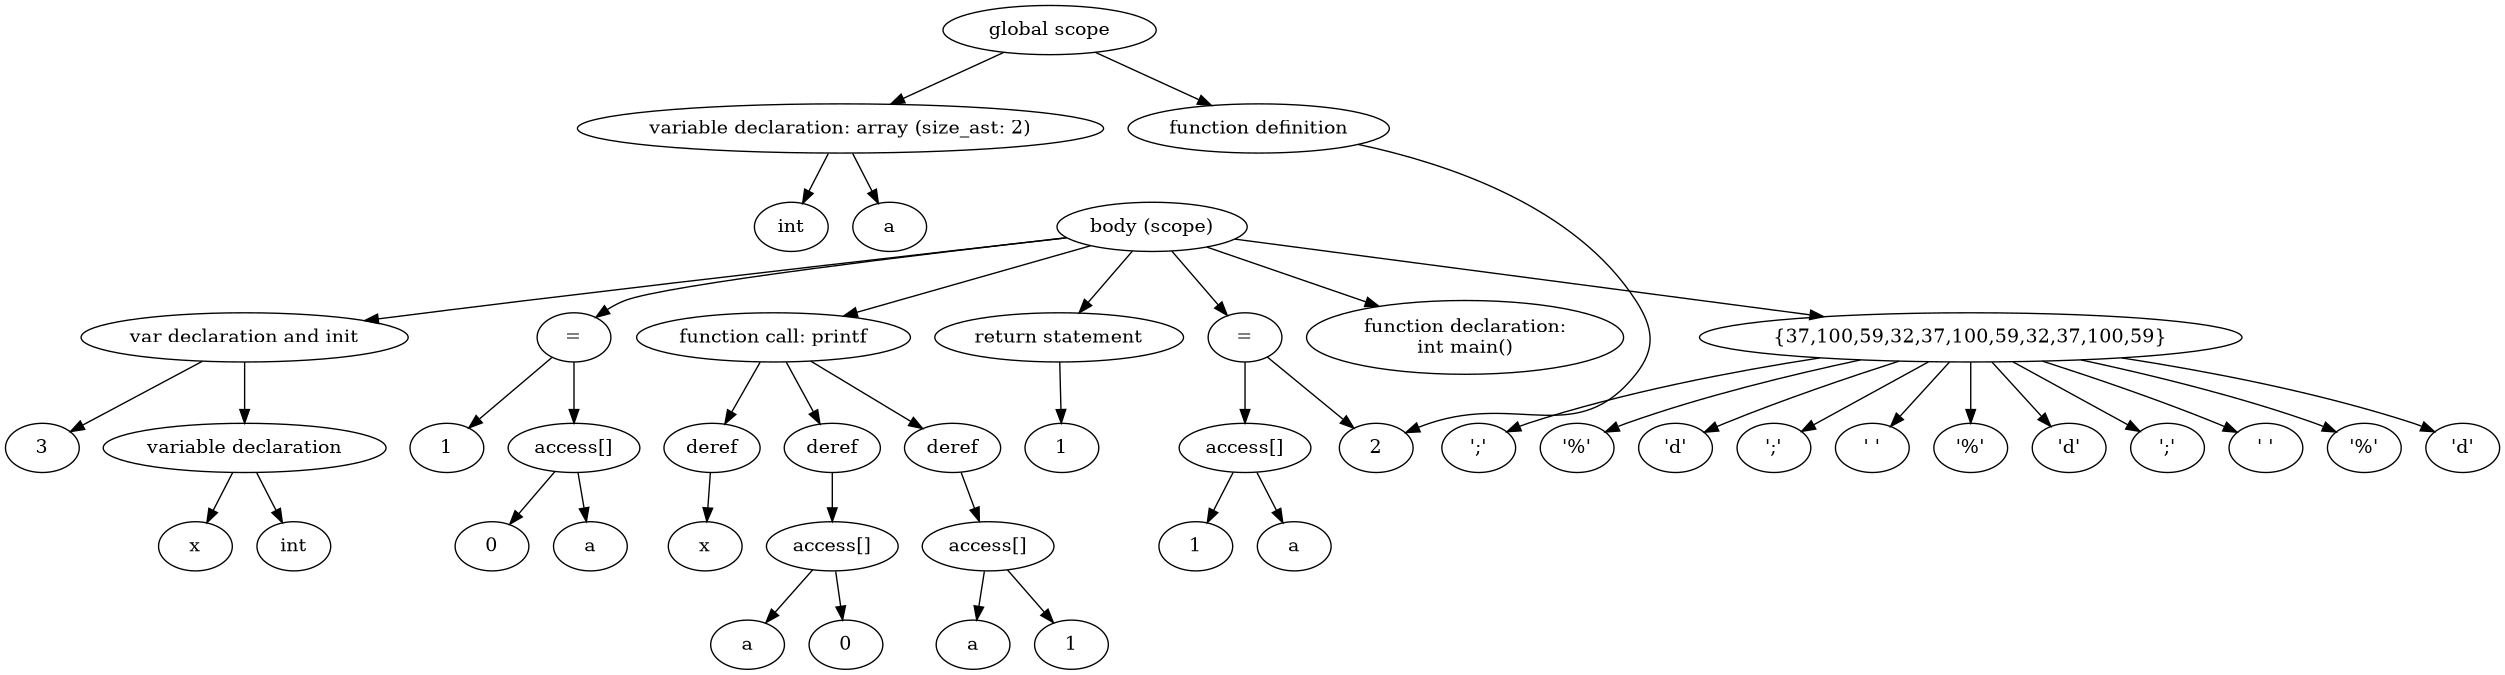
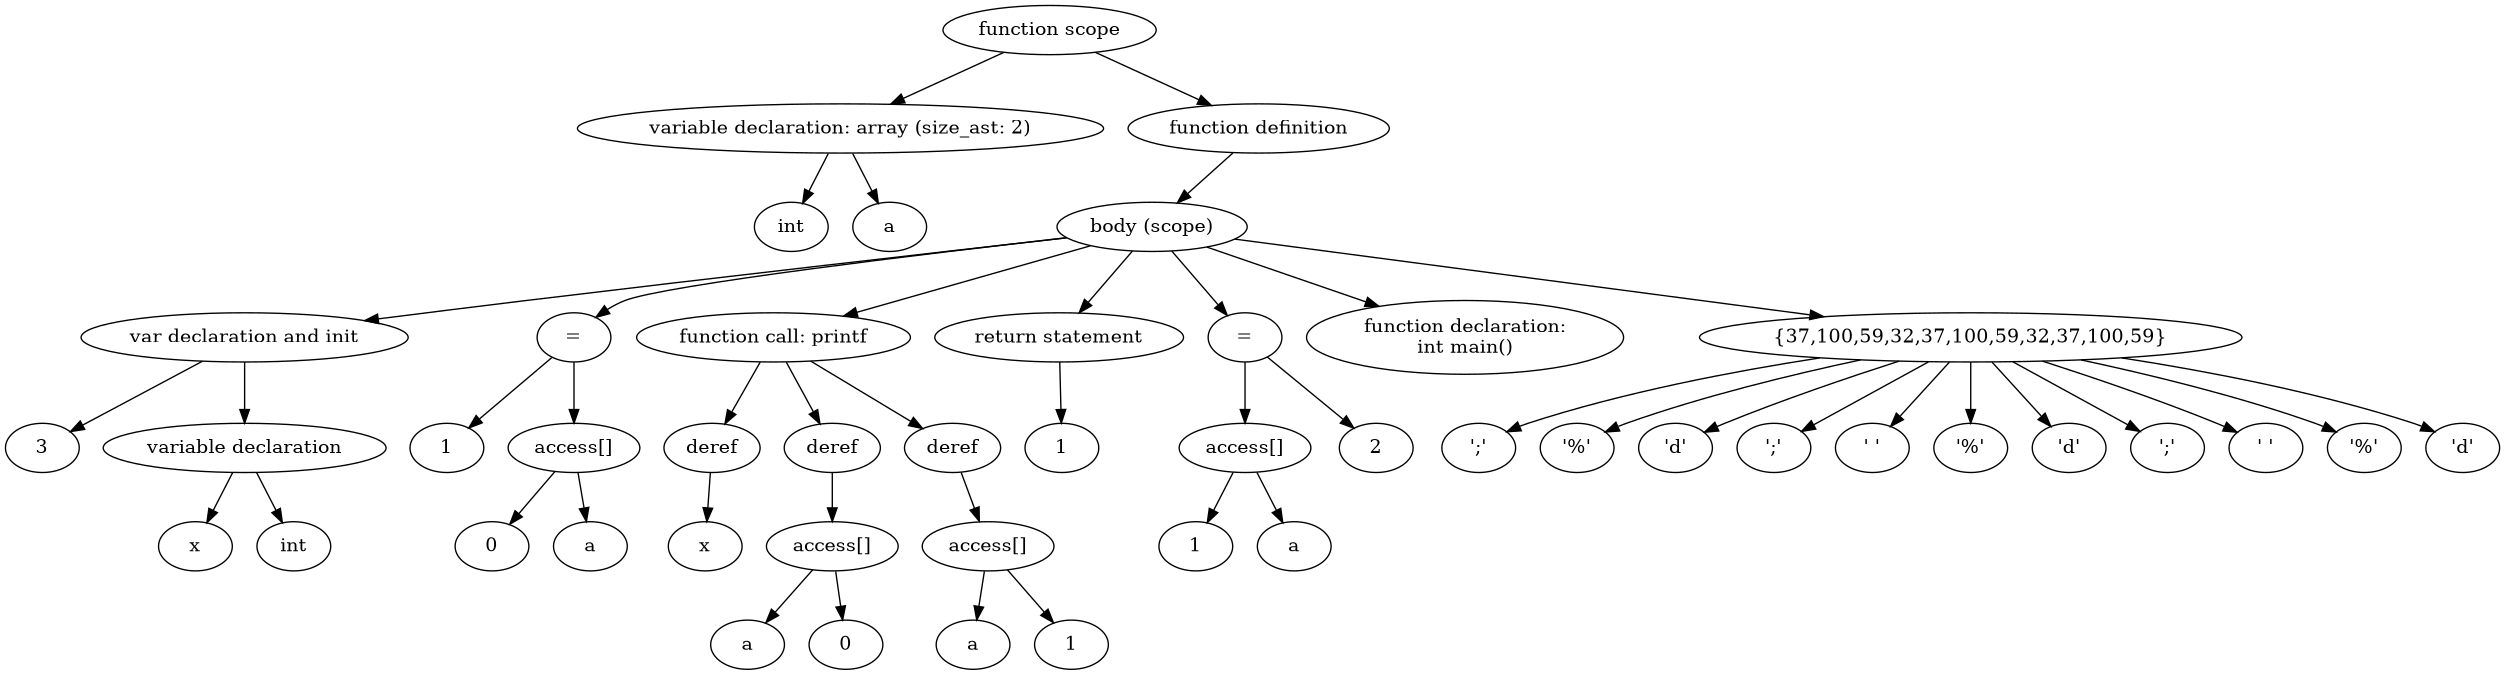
  digraph {
    n1 [label=int]
    n2 [label="variable declaration: array (size_ast: 2)"]
    n3 [label=a]
-   n4 [label="global scope"]
+   n4 [label="function scope"]
    n5 [label="function definition"]
    n6 [label="body (scope)"]
    n7 [label="function declaration:\nint main()"]
    n8 [label="var declaration and init"]
    n9 [label="="]
    n10 [label="="]
    n11 [label="function call: printf"]
    n12 [label="return statement"]
    n13 [label="{37,100,59,32,37,100,59,32,37,100,59}"]
    n14 [label=int]
    n15 [label="variable declaration"]
    n16 [label=x]
    n17 [label=3]
    n18 [label="access[]"]
    n19 [label=1]
    n20 [label="access[]"]
    n21 [label=2]
    n22 [label=deref]
    n23 [label=deref]
    n24 [label=deref]
    n25 [label=1]
    n26 [label=a]
    n27 [label=0]
    n28 [label=a]
    n29 [label=1]
    n30 [label="'%'"]
    n31 [label="'d'"]
    n32 [label="';'"]
    n33 [label="' '"]
    n34 [label="'%'"]
    n35 [label="'d'"]
    n36 [label="';'"]
    n37 [label="' '"]
    n38 [label="'%'"]
    n39 [label="'d'"]
    n40 [label="';'"]
    n41 [label="access[]"]
    n42 [label="access[]"]
    n43 [label=x]
    n44 [label=a]
    n45 [label=0]
    n46 [label=a]
    n47 [label=1]
    n2 -> n1
    n2 -> n3
    n4 -> n2
    n4 -> n5
-   n5 -> n21
+   n5 -> n6
    n6 -> n7
    n6 -> n8
    n6 -> n9
    n6 -> n10
    n6 -> n11
    n6 -> n12
    n6 -> n13
    n8 -> n15
    n8 -> n17
    n9 -> n18
    n9 -> n19
    n10 -> n20
    n10 -> n21
    n11 -> n22
    n11 -> n23
    n11 -> n24
    n12 -> n25
    n13 -> n30
    n13 -> n31
    n13 -> n32
    n13 -> n33
    n13 -> n34
    n13 -> n35
    n13 -> n36
    n13 -> n37
    n13 -> n38
    n13 -> n39
    n13 -> n40
    n15 -> n14
    n15 -> n16
    n18 -> n26
    n18 -> n27
    n20 -> n28
    n20 -> n29
    n22 -> n41
    n23 -> n42
    n24 -> n43
    n41 -> n44
    n41 -> n45
    n42 -> n46
    n42 -> n47
  }
